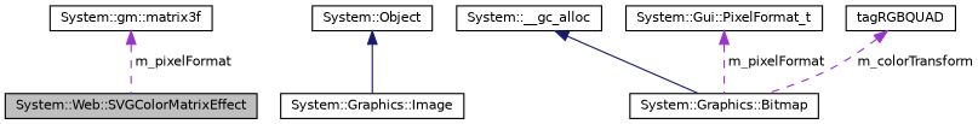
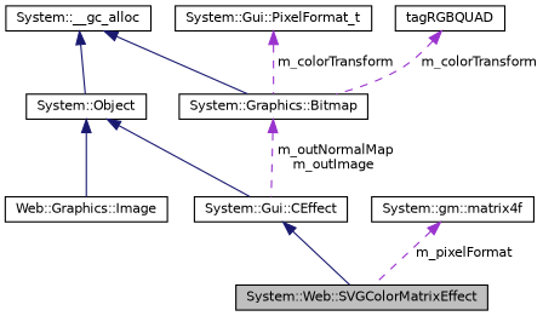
  digraph {
    rankdir=TB
    node [color=black fillcolor=white fontname=Helvetica fontsize=10 shape=record style=filled]
    edge [color=midnightblue dir=back fontname=Helvetica fontsize=10 labelfontname=Helvetica labelfontsize=10 style=solid]
    n1 [fillcolor=grey75 fontcolor=black height=0.2 label="System::Web::SVGColorMatrixEffect" width=0.4]
+   n2 [height=0.2 label="System::Gui::CEffect" width=0.4]
    n3 [height=0.2 label="System::Object" width=0.4]
-   n4 [height=0.2 label="System::Graphics::Image" width=0.4]
+   n4 [height=0.2 label="Web::Graphics::Image" width=0.4]
    n5 [height=0.2 label="System::__gc_alloc" width=0.4]
    n6 [height=0.2 label="System::Graphics::Bitmap" width=0.4]
    n7 [height=0.2 label="System::Gui::PixelFormat_t" width=0.4]
    n8 [height=0.2 label=tagRGBQUAD width=0.4]
-   n9 [height=0.2 label="System::gm::matrix3f" width=0.4]
+   n9 [height=0.2 label="System::gm::matrix4f" width=0.4]
+   n2 -> n1
+   n3 -> n2
    n3 -> n4
+   n5 -> n3
    n5 -> n6
-   n7 -> n6 [color=darkorchid3 label=" m_pixelFormat" style=dashed]
+   n6 -> n2 [color=darkorchid3 label=" m_outNormalMap\nm_outImage" style=dashed]
+   n7 -> n6 [color=darkorchid3 label=" m_colorTransform" style=dashed]
    n8 -> n6 [color=darkorchid3 label=" m_colorTransform" style=dashed]
    n9 -> n1 [color=darkorchid3 label=" m_pixelFormat" style=dashed]
  }
